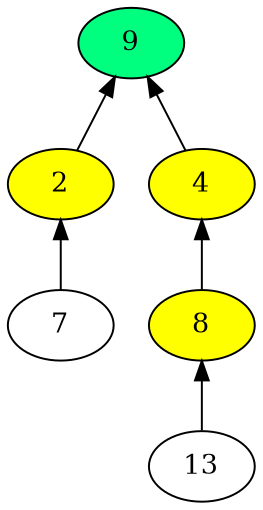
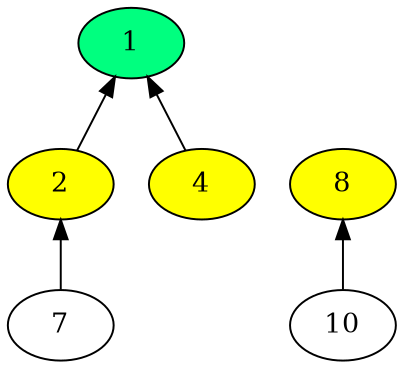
  digraph {
    rankdir=BT
    node [fillcolor=yellow style=filled]
-   1 [fillcolor="#00FF7F" rank=source label=9]
+   1 [fillcolor="#00FF7F" rank=source]
    2
    4
    n4 [label=7 fillcolor="" style=""]
    8
-   10 [label=13 fillcolor="" style=""]
+   10 [fillcolor="" style=""]
    2 -> 1
    4 -> 1
    n4 -> 2
-   8 -> 4
    10 -> 8
  }
